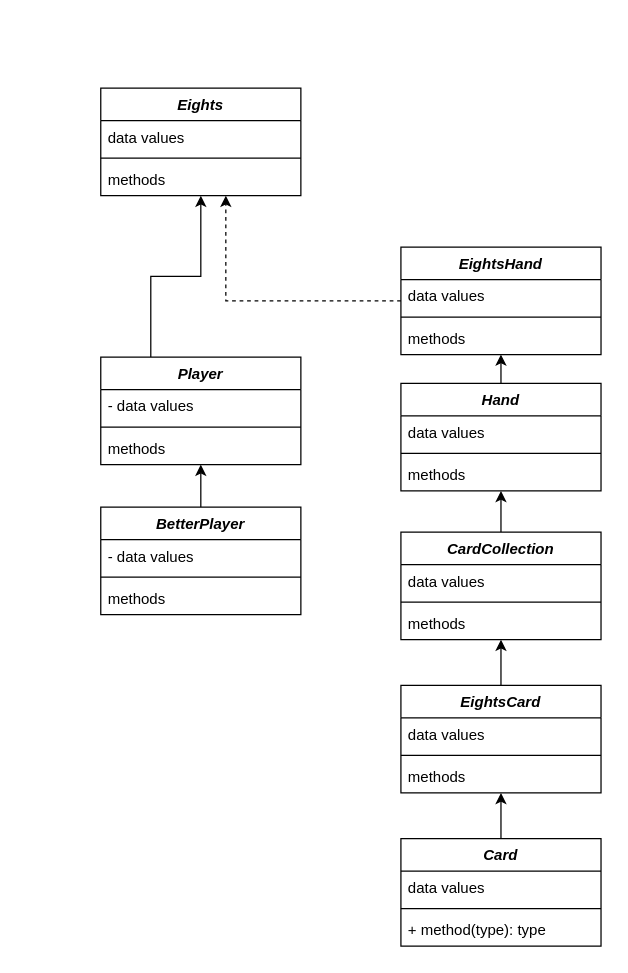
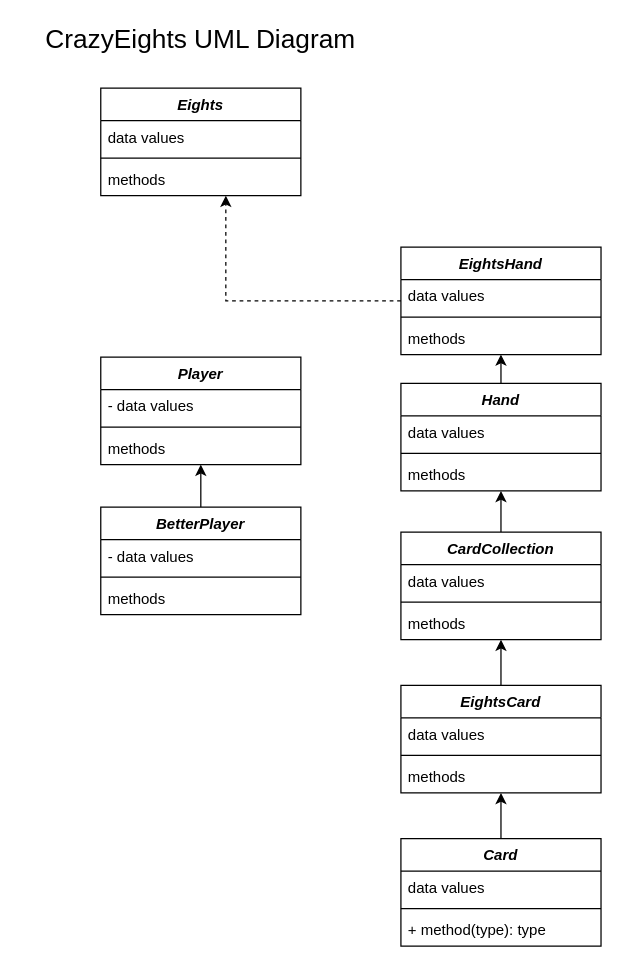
  <mxCell id="0" />
  <mxCell id="1" parent="0" />
+ <mxCell id="2" value="&lt;font style=&quot;font-size: 21px&quot;&gt;CrazyEights UML Diagram&lt;/font&gt;" style="text;html=1;strokeColor=none;fillColor=none;align=center;verticalAlign=middle;whiteSpace=wrap;rounded=0;" vertex="1" parent="1"><mxGeometry x="20" y="20" width="280" height="20" as="geometry" /></mxCell>
  <mxCell id="3" value="Eights" style="swimlane;fontStyle=3;align=center;verticalAlign=top;childLayout=stackLayout;horizontal=1;startSize=26;horizontalStack=0;resizeParent=1;resizeParentMax=0;resizeLast=0;collapsible=1;marginBottom=0;" vertex="1" parent="1"><mxGeometry x="80" y="70" width="160" height="86" as="geometry" /></mxCell>
  <mxCell id="4" value="data values" style="text;strokeColor=none;fillColor=none;align=left;verticalAlign=top;spacingLeft=4;spacingRight=4;overflow=hidden;rotatable=0;points=[[0,0.5],[1,0.5]];portConstraint=eastwest;fontStyle=0" vertex="1" parent="3"><mxGeometry y="26" width="160" height="26" as="geometry" /></mxCell>
  <mxCell id="5" value="" style="line;strokeWidth=1;fillColor=none;align=left;verticalAlign=middle;spacingTop=-1;spacingLeft=3;spacingRight=3;rotatable=0;labelPosition=right;points=[];portConstraint=eastwest;" vertex="1" parent="3"><mxGeometry y="52" width="160" height="8" as="geometry" /></mxCell>
  <mxCell id="6" value="methods" style="text;strokeColor=none;fillColor=none;align=left;verticalAlign=top;spacingLeft=4;spacingRight=4;overflow=hidden;rotatable=0;points=[[0,0.5],[1,0.5]];portConstraint=eastwest;" vertex="1" parent="3"><mxGeometry y="60" width="160" height="26" as="geometry" /></mxCell>
- <mxCell id="7" style="edgeStyle=orthogonalEdgeStyle;rounded=0;orthogonalLoop=1;jettySize=auto;html=1;exitX=0.25;exitY=0;exitDx=0;exitDy=0;" edge="1" parent="1" source="8" target="3"><mxGeometry relative="1" as="geometry" /></mxCell>
  <mxCell id="8" value="Player" style="swimlane;fontStyle=3;align=center;verticalAlign=top;childLayout=stackLayout;horizontal=1;startSize=26;horizontalStack=0;resizeParent=1;resizeParentMax=0;resizeLast=0;collapsible=1;marginBottom=0;" vertex="1" parent="1"><mxGeometry x="80" y="285" width="160" height="86" as="geometry" /></mxCell>
  <mxCell id="9" value="- data values" style="text;strokeColor=none;fillColor=none;align=left;verticalAlign=top;spacingLeft=4;spacingRight=4;overflow=hidden;rotatable=0;points=[[0,0.5],[1,0.5]];portConstraint=eastwest;fontStyle=0" vertex="1" parent="8"><mxGeometry y="26" width="160" height="26" as="geometry" /></mxCell>
  <mxCell id="10" value="" style="line;strokeWidth=1;fillColor=none;align=left;verticalAlign=middle;spacingTop=-1;spacingLeft=3;spacingRight=3;rotatable=0;labelPosition=right;points=[];portConstraint=eastwest;" vertex="1" parent="8"><mxGeometry y="52" width="160" height="8" as="geometry" /></mxCell>
  <mxCell id="11" value="methods" style="text;strokeColor=none;fillColor=none;align=left;verticalAlign=top;spacingLeft=4;spacingRight=4;overflow=hidden;rotatable=0;points=[[0,0.5],[1,0.5]];portConstraint=eastwest;" vertex="1" parent="8"><mxGeometry y="60" width="160" height="26" as="geometry" /></mxCell>
  <mxCell id="12" style="edgeStyle=orthogonalEdgeStyle;rounded=0;orthogonalLoop=1;jettySize=auto;html=1;" edge="1" parent="1" source="13" target="33"><mxGeometry relative="1" as="geometry" /></mxCell>
  <mxCell id="13" value="Hand" style="swimlane;fontStyle=3;align=center;verticalAlign=top;childLayout=stackLayout;horizontal=1;startSize=26;horizontalStack=0;resizeParent=1;resizeParentMax=0;resizeLast=0;collapsible=1;marginBottom=0;" vertex="1" parent="1"><mxGeometry x="320" y="306" width="160" height="86" as="geometry" /></mxCell>
  <mxCell id="14" value="data values" style="text;strokeColor=none;fillColor=none;align=left;verticalAlign=top;spacingLeft=4;spacingRight=4;overflow=hidden;rotatable=0;points=[[0,0.5],[1,0.5]];portConstraint=eastwest;fontStyle=0" vertex="1" parent="13"><mxGeometry y="26" width="160" height="26" as="geometry" /></mxCell>
  <mxCell id="15" value="" style="line;strokeWidth=1;fillColor=none;align=left;verticalAlign=middle;spacingTop=-1;spacingLeft=3;spacingRight=3;rotatable=0;labelPosition=right;points=[];portConstraint=eastwest;" vertex="1" parent="13"><mxGeometry y="52" width="160" height="8" as="geometry" /></mxCell>
  <mxCell id="16" value="methods" style="text;strokeColor=none;fillColor=none;align=left;verticalAlign=top;spacingLeft=4;spacingRight=4;overflow=hidden;rotatable=0;points=[[0,0.5],[1,0.5]];portConstraint=eastwest;" vertex="1" parent="13"><mxGeometry y="60" width="160" height="26" as="geometry" /></mxCell>
  <mxCell id="17" style="edgeStyle=orthogonalEdgeStyle;rounded=0;orthogonalLoop=1;jettySize=auto;html=1;" edge="1" parent="1" source="18" target="8"><mxGeometry relative="1" as="geometry" /></mxCell>
  <mxCell id="18" value="BetterPlayer" style="swimlane;fontStyle=3;align=center;verticalAlign=top;childLayout=stackLayout;horizontal=1;startSize=26;horizontalStack=0;resizeParent=1;resizeParentMax=0;resizeLast=0;collapsible=1;marginBottom=0;" vertex="1" parent="1"><mxGeometry x="80" y="405" width="160" height="86" as="geometry" /></mxCell>
  <mxCell id="19" value="- data values" style="text;strokeColor=none;fillColor=none;align=left;verticalAlign=top;spacingLeft=4;spacingRight=4;overflow=hidden;rotatable=0;points=[[0,0.5],[1,0.5]];portConstraint=eastwest;fontStyle=0" vertex="1" parent="18"><mxGeometry y="26" width="160" height="26" as="geometry" /></mxCell>
  <mxCell id="20" value="" style="line;strokeWidth=1;fillColor=none;align=left;verticalAlign=middle;spacingTop=-1;spacingLeft=3;spacingRight=3;rotatable=0;labelPosition=right;points=[];portConstraint=eastwest;" vertex="1" parent="18"><mxGeometry y="52" width="160" height="8" as="geometry" /></mxCell>
  <mxCell id="21" value="methods" style="text;strokeColor=none;fillColor=none;align=left;verticalAlign=top;spacingLeft=4;spacingRight=4;overflow=hidden;rotatable=0;points=[[0,0.5],[1,0.5]];portConstraint=eastwest;" vertex="1" parent="18"><mxGeometry y="60" width="160" height="26" as="geometry" /></mxCell>
  <mxCell id="22" style="edgeStyle=orthogonalEdgeStyle;rounded=0;orthogonalLoop=1;jettySize=auto;html=1;" edge="1" parent="1" source="23" target="13"><mxGeometry relative="1" as="geometry" /></mxCell>
  <mxCell id="23" value="CardCollection" style="swimlane;fontStyle=3;align=center;verticalAlign=top;childLayout=stackLayout;horizontal=1;startSize=26;horizontalStack=0;resizeParent=1;resizeParentMax=0;resizeLast=0;collapsible=1;marginBottom=0;" vertex="1" parent="1"><mxGeometry x="320" y="425" width="160" height="86" as="geometry" /></mxCell>
  <mxCell id="24" value="data values" style="text;strokeColor=none;fillColor=none;align=left;verticalAlign=top;spacingLeft=4;spacingRight=4;overflow=hidden;rotatable=0;points=[[0,0.5],[1,0.5]];portConstraint=eastwest;fontStyle=0" vertex="1" parent="23"><mxGeometry y="26" width="160" height="26" as="geometry" /></mxCell>
  <mxCell id="25" value="" style="line;strokeWidth=1;fillColor=none;align=left;verticalAlign=middle;spacingTop=-1;spacingLeft=3;spacingRight=3;rotatable=0;labelPosition=right;points=[];portConstraint=eastwest;" vertex="1" parent="23"><mxGeometry y="52" width="160" height="8" as="geometry" /></mxCell>
  <mxCell id="26" value="methods" style="text;strokeColor=none;fillColor=none;align=left;verticalAlign=top;spacingLeft=4;spacingRight=4;overflow=hidden;rotatable=0;points=[[0,0.5],[1,0.5]];portConstraint=eastwest;" vertex="1" parent="23"><mxGeometry y="60" width="160" height="26" as="geometry" /></mxCell>
  <mxCell id="27" style="edgeStyle=orthogonalEdgeStyle;rounded=0;orthogonalLoop=1;jettySize=auto;html=1;" edge="1" parent="1" source="28" target="38"><mxGeometry relative="1" as="geometry" /></mxCell>
  <mxCell id="28" value="Card" style="swimlane;fontStyle=3;align=center;verticalAlign=top;childLayout=stackLayout;horizontal=1;startSize=26;horizontalStack=0;resizeParent=1;resizeParentMax=0;resizeLast=0;collapsible=1;marginBottom=0;" vertex="1" parent="1"><mxGeometry x="320" y="670" width="160" height="86" as="geometry" /></mxCell>
  <mxCell id="29" value="data values" style="text;strokeColor=none;fillColor=none;align=left;verticalAlign=top;spacingLeft=4;spacingRight=4;overflow=hidden;rotatable=0;points=[[0,0.5],[1,0.5]];portConstraint=eastwest;fontStyle=0" vertex="1" parent="28"><mxGeometry y="26" width="160" height="26" as="geometry" /></mxCell>
  <mxCell id="30" value="" style="line;strokeWidth=1;fillColor=none;align=left;verticalAlign=middle;spacingTop=-1;spacingLeft=3;spacingRight=3;rotatable=0;labelPosition=right;points=[];portConstraint=eastwest;" vertex="1" parent="28"><mxGeometry y="52" width="160" height="8" as="geometry" /></mxCell>
  <mxCell id="31" value="+ method(type): type" style="text;strokeColor=none;fillColor=none;align=left;verticalAlign=top;spacingLeft=4;spacingRight=4;overflow=hidden;rotatable=0;points=[[0,0.5],[1,0.5]];portConstraint=eastwest;" vertex="1" parent="28"><mxGeometry y="60" width="160" height="26" as="geometry" /></mxCell>
  <mxCell id="32" style="edgeStyle=orthogonalEdgeStyle;rounded=0;orthogonalLoop=1;jettySize=auto;html=1;dashed=1;" edge="1" parent="1" source="33" target="3"><mxGeometry relative="1" as="geometry"><Array as="points"><mxPoint x="180" y="240" /></Array></mxGeometry></mxCell>
  <mxCell id="33" value="EightsHand" style="swimlane;fontStyle=3;align=center;verticalAlign=top;childLayout=stackLayout;horizontal=1;startSize=26;horizontalStack=0;resizeParent=1;resizeParentMax=0;resizeLast=0;collapsible=1;marginBottom=0;" vertex="1" parent="1"><mxGeometry x="320" y="197" width="160" height="86" as="geometry" /></mxCell>
  <mxCell id="34" value="data values" style="text;strokeColor=none;fillColor=none;align=left;verticalAlign=top;spacingLeft=4;spacingRight=4;overflow=hidden;rotatable=0;points=[[0,0.5],[1,0.5]];portConstraint=eastwest;fontStyle=0" vertex="1" parent="33"><mxGeometry y="26" width="160" height="26" as="geometry" /></mxCell>
  <mxCell id="35" value="" style="line;strokeWidth=1;fillColor=none;align=left;verticalAlign=middle;spacingTop=-1;spacingLeft=3;spacingRight=3;rotatable=0;labelPosition=right;points=[];portConstraint=eastwest;" vertex="1" parent="33"><mxGeometry y="52" width="160" height="8" as="geometry" /></mxCell>
  <mxCell id="36" value="methods" style="text;strokeColor=none;fillColor=none;align=left;verticalAlign=top;spacingLeft=4;spacingRight=4;overflow=hidden;rotatable=0;points=[[0,0.5],[1,0.5]];portConstraint=eastwest;" vertex="1" parent="33"><mxGeometry y="60" width="160" height="26" as="geometry" /></mxCell>
  <mxCell id="37" style="edgeStyle=orthogonalEdgeStyle;rounded=0;orthogonalLoop=1;jettySize=auto;html=1;" edge="1" parent="1" source="38" target="23"><mxGeometry relative="1" as="geometry" /></mxCell>
  <mxCell id="38" value="EightsCard" style="swimlane;fontStyle=3;align=center;verticalAlign=top;childLayout=stackLayout;horizontal=1;startSize=26;horizontalStack=0;resizeParent=1;resizeParentMax=0;resizeLast=0;collapsible=1;marginBottom=0;" vertex="1" parent="1"><mxGeometry x="320" y="547.5" width="160" height="86" as="geometry" /></mxCell>
  <mxCell id="39" value="data values" style="text;strokeColor=none;fillColor=none;align=left;verticalAlign=top;spacingLeft=4;spacingRight=4;overflow=hidden;rotatable=0;points=[[0,0.5],[1,0.5]];portConstraint=eastwest;fontStyle=0" vertex="1" parent="38"><mxGeometry y="26" width="160" height="26" as="geometry" /></mxCell>
  <mxCell id="40" value="" style="line;strokeWidth=1;fillColor=none;align=left;verticalAlign=middle;spacingTop=-1;spacingLeft=3;spacingRight=3;rotatable=0;labelPosition=right;points=[];portConstraint=eastwest;" vertex="1" parent="38"><mxGeometry y="52" width="160" height="8" as="geometry" /></mxCell>
  <mxCell id="41" value="methods" style="text;strokeColor=none;fillColor=none;align=left;verticalAlign=top;spacingLeft=4;spacingRight=4;overflow=hidden;rotatable=0;points=[[0,0.5],[1,0.5]];portConstraint=eastwest;" vertex="1" parent="38"><mxGeometry y="60" width="160" height="26" as="geometry" /></mxCell>
